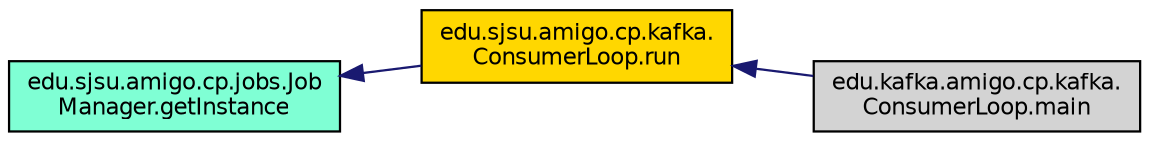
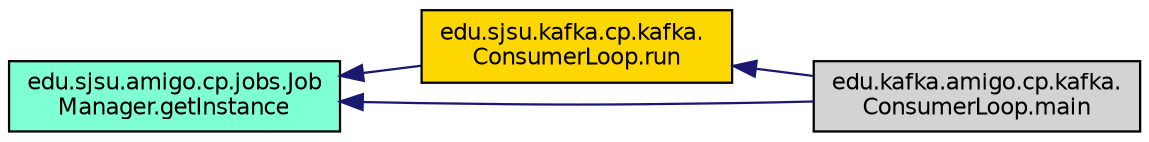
  digraph {
    rankdir=LR
    node [color=black fontname=Helvetica fontsize=10 shape=record style=filled]
    edge [color=midnightblue dir=back fontname=Helvetica fontsize=10 labelfontname=Helvetica labelfontsize=10 style=solid]
    n1 [fillcolor=aquamarine fontcolor=black height=0.2 label="edu.sjsu.amigo.cp.jobs.Job\lManager.getInstance" width=0.4]
-   n2 [fillcolor=gold height=0.2 label="edu.sjsu.amigo.cp.kafka.\lConsumerLoop.run" width=0.4]
+   n2 [fillcolor=gold height=0.2 label="edu.sjsu.kafka.cp.kafka.\lConsumerLoop.run" width=0.4]
    n3 [fillcolor=lightgrey height=0.2 label="edu.kafka.amigo.cp.kafka.\lConsumerLoop.main" width=0.4]
    n1 -> n2
+   n1 -> n3
    n2 -> n3
  }
